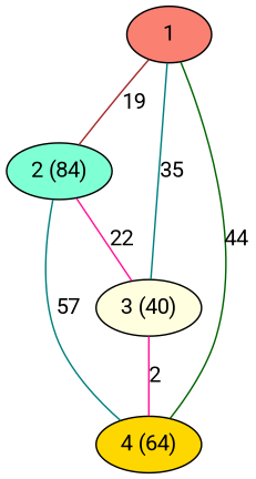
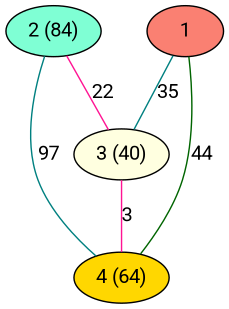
  graph {
    fontname=Roboto
    node [fontname=Roboto style=filled]
    edge [color=deeppink fontname=Roboto]
    n1 [fillcolor=aquamarine label="2 (84)"]
    n2 [fillcolor=lightyellow label="3 (40)"]
    n3 [fillcolor=gold label="4 (64)"]
    1 [fillcolor=salmon]
    n1 -- n2 [label=22]
-   n1 -- n3 [color=teal label=57]
-   n2 -- n3 [label=2]
-   1 -- n1 [color=brown label=19]
+   n1 -- n3 [color=teal label=97]
+   n2 -- n3 [label=3]
    1 -- n2 [color=teal label=35]
    1 -- n3 [color=darkgreen label=44]
  }
